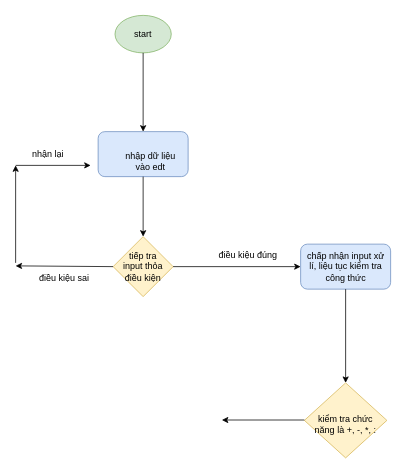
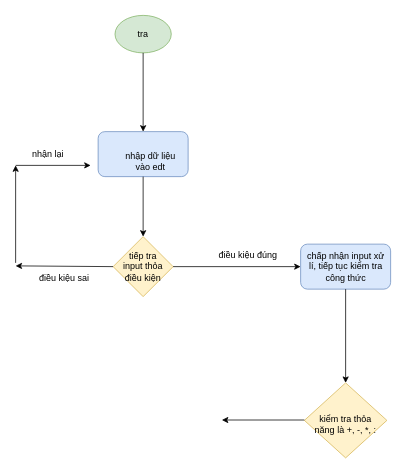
  <mxCell id="0" />
  <mxCell id="1" parent="0" />
  <mxCell id="2" value="" style="ellipse;whiteSpace=wrap;html=1;fillColor=#d5e8d4;strokeColor=#82b366;" vertex="1" parent="1"><mxGeometry x="152.5" y="20" width="75" height="50" as="geometry" /></mxCell>
  <mxCell id="3" value="" style="endArrow=classic;html=1;rounded=0;exitX=0.5;exitY=1;exitDx=0;exitDy=0;" edge="1" parent="1" source="2"><mxGeometry width="50" height="50" relative="1" as="geometry"><mxPoint x="430" y="235" as="sourcePoint" /><mxPoint x="190" y="175" as="targetPoint" /></mxGeometry></mxCell>
  <mxCell id="4" value="" style="rounded=1;whiteSpace=wrap;html=1;fillColor=#dae8fc;strokeColor=#6c8ebf;" vertex="1" parent="1"><mxGeometry x="130" y="175" width="120" height="60" as="geometry" /></mxCell>
  <mxCell id="5" value="" style="endArrow=classic;html=1;rounded=0;exitX=0.5;exitY=1;exitDx=0;exitDy=0;" edge="1" parent="1" target="9"><mxGeometry width="50" height="50" relative="1" as="geometry"><mxPoint x="190" y="235" as="sourcePoint" /><mxPoint x="190" y="325" as="targetPoint" /></mxGeometry></mxCell>
- <mxCell id="6" value="start" style="text;html=1;strokeColor=none;fillColor=none;align=center;verticalAlign=middle;whiteSpace=wrap;rounded=0;" vertex="1" parent="1"><mxGeometry x="150" y="30" width="80" height="30" as="geometry" /></mxCell>
+ <mxCell id="6" value="tra" style="text;html=1;strokeColor=none;fillColor=none;align=center;verticalAlign=middle;whiteSpace=wrap;rounded=0;" vertex="1" parent="1"><mxGeometry x="150" y="30" width="80" height="30" as="geometry" /></mxCell>
  <mxCell id="7" value="nhập dữ liệu vào edt" style="text;html=1;strokeColor=none;fillColor=none;align=center;verticalAlign=middle;whiteSpace=wrap;rounded=0;" vertex="1" parent="1"><mxGeometry x="160" y="200" width="80" height="30" as="geometry" /></mxCell>
  <mxCell id="8" value="" style="group" vertex="1" connectable="0" parent="1"><mxGeometry x="150" y="285" width="80" height="80" as="geometry" /></mxCell>
  <mxCell id="9" value="" style="rhombus;whiteSpace=wrap;html=1;fillColor=#fff2cc;strokeColor=#d6b656;" vertex="1" parent="8"><mxGeometry y="30" width="80" height="80" as="geometry" /></mxCell>
  <mxCell id="10" value="tiếp tra input thỏa điều kiện" style="text;html=1;strokeColor=none;fillColor=none;align=center;verticalAlign=middle;whiteSpace=wrap;rounded=0;" vertex="1" parent="8"><mxGeometry x="10" y="55" width="60" height="30" as="geometry" /></mxCell>
  <mxCell id="11" value="" style="endArrow=classic;html=1;rounded=0;exitX=1;exitY=0.5;exitDx=0;exitDy=0;" edge="1" parent="1" source="9"><mxGeometry width="50" height="50" relative="1" as="geometry"><mxPoint x="340" y="355" as="sourcePoint" /><mxPoint x="400" y="355" as="targetPoint" /></mxGeometry></mxCell>
  <mxCell id="12" value="" style="rounded=1;whiteSpace=wrap;html=1;fillColor=#dae8fc;strokeColor=#6c8ebf;" vertex="1" parent="1"><mxGeometry x="400" y="325" width="120" height="60" as="geometry" /></mxCell>
- <mxCell id="13" value="chấp nhận input xử lí, liệu tục kiểm tra công thức" style="text;html=1;strokeColor=none;fillColor=none;align=center;verticalAlign=middle;whiteSpace=wrap;rounded=0;" vertex="1" parent="1"><mxGeometry x="407.5" y="340" width="105" height="30" as="geometry" /></mxCell>
+ <mxCell id="13" value="chấp nhận input xử lí, tiếp tục kiểm tra công thức" style="text;html=1;strokeColor=none;fillColor=none;align=center;verticalAlign=middle;whiteSpace=wrap;rounded=0;" vertex="1" parent="1"><mxGeometry x="407.5" y="340" width="105" height="30" as="geometry" /></mxCell>
  <mxCell id="14" value="điều kiệu đúng" style="text;html=1;strokeColor=none;fillColor=none;align=center;verticalAlign=middle;whiteSpace=wrap;rounded=0;" vertex="1" parent="1"><mxGeometry x="285" y="325" width="90" height="30" as="geometry" /></mxCell>
  <mxCell id="15" value="" style="endArrow=classic;html=1;rounded=0;exitX=0;exitY=0.5;exitDx=0;exitDy=0;" edge="1" parent="1" source="9"><mxGeometry width="50" height="50" relative="1" as="geometry"><mxPoint x="130" y="370" as="sourcePoint" /><mxPoint x="20" y="354" as="targetPoint" /></mxGeometry></mxCell>
  <mxCell id="16" value="điều kiệu sai" style="text;html=1;strokeColor=none;fillColor=none;align=center;verticalAlign=middle;whiteSpace=wrap;rounded=0;" vertex="1" parent="1"><mxGeometry x="40" y="355" width="90" height="30" as="geometry" /></mxCell>
  <mxCell id="17" value="" style="endArrow=classic;html=1;rounded=0;" edge="1" parent="1"><mxGeometry width="50" height="50" relative="1" as="geometry"><mxPoint x="20" y="350" as="sourcePoint" /><mxPoint x="20" y="220" as="targetPoint" /></mxGeometry></mxCell>
  <mxCell id="18" value="" style="endArrow=classic;html=1;rounded=0;exitX=1;exitY=0.5;exitDx=0;exitDy=0;" edge="1" parent="1"><mxGeometry width="50" height="50" relative="1" as="geometry"><mxPoint x="20" y="220" as="sourcePoint" /><mxPoint x="120" y="220" as="targetPoint" /></mxGeometry></mxCell>
  <mxCell id="19" value="nhận lại&amp;nbsp;" style="text;html=1;strokeColor=none;fillColor=none;align=center;verticalAlign=middle;whiteSpace=wrap;rounded=0;" vertex="1" parent="1"><mxGeometry x="20" y="190" width="90" height="30" as="geometry" /></mxCell>
  <mxCell id="20" value="" style="endArrow=classic;html=1;rounded=0;exitX=0.5;exitY=1;exitDx=0;exitDy=0;" edge="1" parent="1" source="12"><mxGeometry width="50" height="50" relative="1" as="geometry"><mxPoint x="400" y="450" as="sourcePoint" /><mxPoint x="460" y="510" as="targetPoint" /></mxGeometry></mxCell>
  <mxCell id="21" value="" style="rhombus;whiteSpace=wrap;html=1;fillColor=#fff2cc;strokeColor=#d6b656;" vertex="1" parent="1"><mxGeometry x="405" y="510" width="110" height="100" as="geometry" /></mxCell>
- <mxCell id="22" value="kiểm tra chức năng là +, -, *, :" style="text;html=1;strokeColor=none;fillColor=none;align=center;verticalAlign=middle;whiteSpace=wrap;rounded=0;" vertex="1" parent="1"><mxGeometry x="415" y="550" width="90" height="30" as="geometry" /></mxCell>
+ <mxCell id="22" value="kiểm tra thỏa năng là +, -, *, :" style="text;html=1;strokeColor=none;fillColor=none;align=center;verticalAlign=middle;whiteSpace=wrap;rounded=0;" vertex="1" parent="1"><mxGeometry x="415" y="550" width="90" height="30" as="geometry" /></mxCell>
  <mxCell id="23" value="" style="endArrow=classic;html=1;rounded=0;" edge="1" parent="1"><mxGeometry width="50" height="50" relative="1" as="geometry"><mxPoint x="405" y="559.5" as="sourcePoint" /><mxPoint x="295" y="559.5" as="targetPoint" /></mxGeometry></mxCell>
